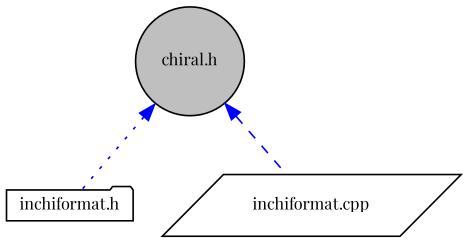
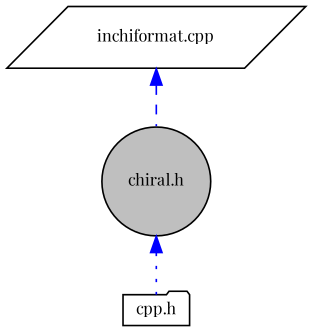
  digraph {
    fontname="Playfair Display"
    node [color=black fillcolor=white fontname="Playfair Display" fontsize=10 style=filled]
    edge [color=blue dir=back fontname="Playfair Display" fontsize=10 labelfontname=FreeSans labelfontsize=10]
    n1 [fillcolor=grey75 fontcolor=black height=0.2 label="chiral.h" shape=circle width=0.4]
-   n2 [height=0.2 label="inchiformat.h" shape=folder width=0.4]
+   n2 [height=0.2 label="cpp.h" shape=folder width=0.4]
    n3 [height=0.2 label="inchiformat.cpp" shape=parallelogram width=0.4]
    n1 -> n2 [style=dotted]
-   n1 -> n3 [style=dashed]
+   n3 -> n1 [style=dashed]
  }
